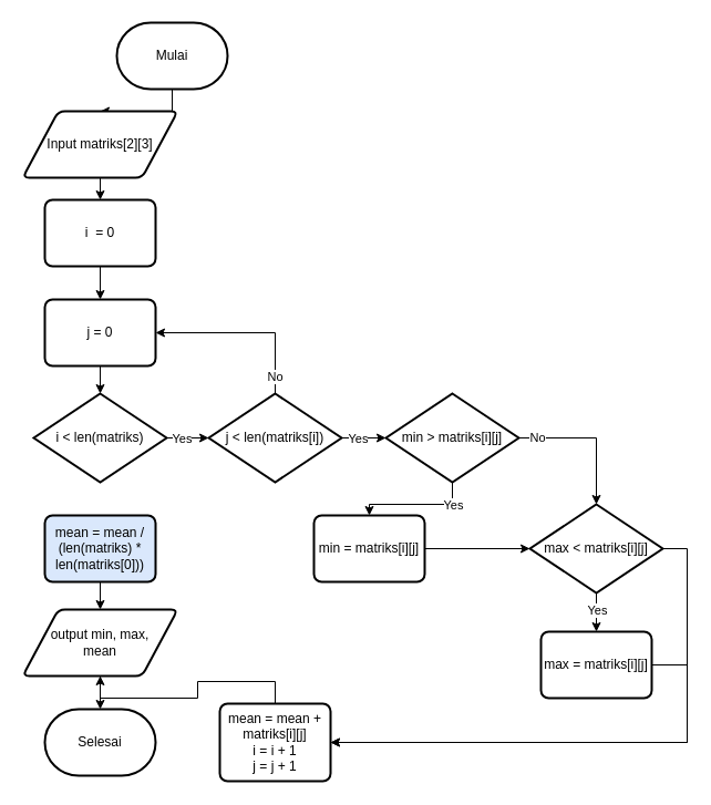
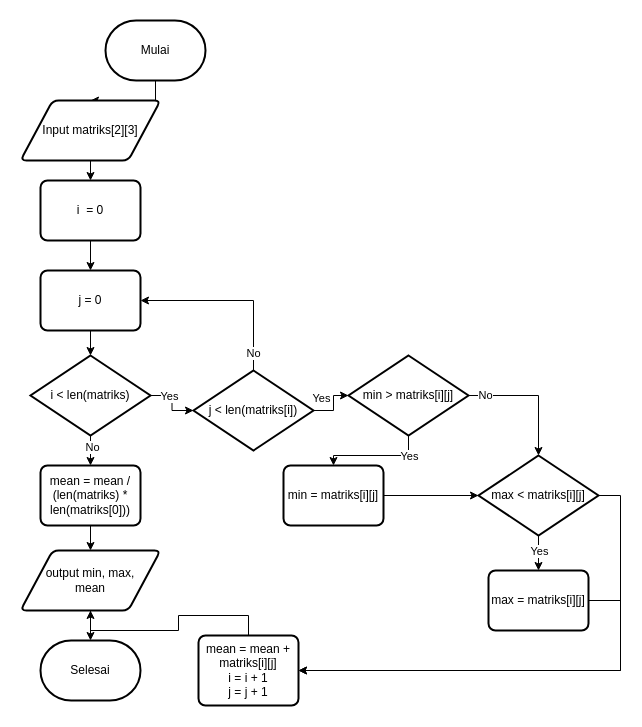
  <mxCell id="0" />
  <mxCell id="1" parent="0" />
  <mxCell id="2" style="edgeStyle=orthogonalEdgeStyle;rounded=0;orthogonalLoop=1;jettySize=auto;html=1;exitX=0.5;exitY=1;exitDx=0;exitDy=0;exitPerimeter=0;entryX=0.5;entryY=0;entryDx=0;entryDy=0;" parent="1" source="3" target="5" edge="1"><mxGeometry relative="1" as="geometry"><mxPoint x="90" y="130" as="targetPoint" /></mxGeometry></mxCell>
  <mxCell id="3" value="Mulai" style="strokeWidth=2;html=1;shape=mxgraph.flowchart.terminator;whiteSpace=wrap;" parent="1" vertex="1"><mxGeometry x="105" y="20" width="100" height="60" as="geometry" /></mxCell>
  <mxCell id="4" style="edgeStyle=orthogonalEdgeStyle;rounded=0;orthogonalLoop=1;jettySize=auto;html=1;exitX=0.5;exitY=1;exitDx=0;exitDy=0;entryX=0.5;entryY=0;entryDx=0;entryDy=0;" parent="1" source="5" target="7" edge="1"><mxGeometry relative="1" as="geometry"><mxPoint x="90" y="200" as="targetPoint" /></mxGeometry></mxCell>
  <mxCell id="5" value="Input matriks[2][3]" style="shape=parallelogram;html=1;strokeWidth=2;perimeter=parallelogramPerimeter;whiteSpace=wrap;rounded=1;arcSize=12;size=0.23;" parent="1" vertex="1"><mxGeometry x="20" y="100" width="140" height="60" as="geometry" /></mxCell>
  <mxCell id="6" style="edgeStyle=orthogonalEdgeStyle;rounded=0;orthogonalLoop=1;jettySize=auto;html=1;exitX=0.5;exitY=1;exitDx=0;exitDy=0;entryX=0.5;entryY=0;entryDx=0;entryDy=0;" parent="1" source="7" target="17" edge="1"><mxGeometry relative="1" as="geometry"><mxPoint x="90" y="380" as="targetPoint" /></mxGeometry></mxCell>
  <mxCell id="7" value="i&amp;nbsp; = 0" style="rounded=1;whiteSpace=wrap;html=1;absoluteArcSize=1;arcSize=14;strokeWidth=2;" parent="1" vertex="1"><mxGeometry x="40" y="180" width="100" height="60" as="geometry" /></mxCell>
+ <mxCell id="8" value="" style="edgeStyle=orthogonalEdgeStyle;rounded=0;orthogonalLoop=1;jettySize=auto;html=1;entryX=0.5;entryY=0;entryDx=0;entryDy=0;" parent="1" source="10" target="34" edge="1"><mxGeometry relative="1" as="geometry"><mxPoint x="90" y="465" as="targetPoint" /></mxGeometry></mxCell>
+ <mxCell id="9" value="No" style="edgeLabel;html=1;align=center;verticalAlign=middle;resizable=0;points=[];" parent="8" connectable="0" vertex="1"><mxGeometry x="-0.562" y="1" relative="1" as="geometry"><mxPoint as="offset" /></mxGeometry></mxCell>
  <mxCell id="10" value="i &amp;lt; len(matriks)" style="strokeWidth=2;html=1;shape=mxgraph.flowchart.decision;whiteSpace=wrap;" parent="1" vertex="1"><mxGeometry x="30" y="355" width="120" height="80" as="geometry" /></mxCell>
  <mxCell id="11" value="" style="edgeStyle=orthogonalEdgeStyle;rounded=0;orthogonalLoop=1;jettySize=auto;html=1;" parent="1" source="15" target="21" edge="1"><mxGeometry relative="1" as="geometry" /></mxCell>
  <mxCell id="12" value="Yes" style="edgeLabel;html=1;align=center;verticalAlign=middle;resizable=0;points=[];" parent="11" connectable="0" vertex="1"><mxGeometry x="0.33" relative="1" as="geometry"><mxPoint x="-13" as="offset" /></mxGeometry></mxCell>
  <mxCell id="13" style="edgeStyle=orthogonalEdgeStyle;rounded=0;orthogonalLoop=1;jettySize=auto;html=1;exitX=0.5;exitY=0;exitDx=0;exitDy=0;exitPerimeter=0;entryX=1;entryY=0.5;entryDx=0;entryDy=0;" parent="1" source="15" target="17" edge="1"><mxGeometry relative="1" as="geometry" /></mxCell>
  <mxCell id="14" value="No" style="edgeLabel;html=1;align=center;verticalAlign=middle;resizable=0;points=[];" parent="13" connectable="0" vertex="1"><mxGeometry x="-0.801" y="1" relative="1" as="geometry"><mxPoint as="offset" /></mxGeometry></mxCell>
- <mxCell id="15" value="j &amp;lt; len(matriks[i])" style="strokeWidth=2;html=1;shape=mxgraph.flowchart.decision;whiteSpace=wrap;" parent="1" vertex="1"><mxGeometry x="188" y="355" width="120" height="80" as="geometry" /></mxCell>
+ <mxCell id="15" value="j &amp;lt; len(matriks[i])" style="strokeWidth=2;html=1;shape=mxgraph.flowchart.decision;whiteSpace=wrap;" parent="1" vertex="1"><mxGeometry x="193" y="370" width="120" height="80" as="geometry" /></mxCell>
  <mxCell id="16" value="" style="edgeStyle=orthogonalEdgeStyle;rounded=0;orthogonalLoop=1;jettySize=auto;html=1;" parent="1" source="17" target="10" edge="1"><mxGeometry relative="1" as="geometry" /></mxCell>
  <mxCell id="17" value="j = 0" style="rounded=1;whiteSpace=wrap;html=1;absoluteArcSize=1;arcSize=14;strokeWidth=2;" parent="1" vertex="1"><mxGeometry x="40" y="270" width="100" height="60" as="geometry" /></mxCell>
  <mxCell id="18" value="" style="edgeStyle=orthogonalEdgeStyle;rounded=0;orthogonalLoop=1;jettySize=auto;html=1;" parent="1" source="21" target="23" edge="1"><mxGeometry relative="1" as="geometry" /></mxCell>
  <mxCell id="19" value="Yes" style="edgeLabel;html=1;align=center;verticalAlign=middle;resizable=0;points=[];" parent="18" connectable="0" vertex="1"><mxGeometry x="-0.642" y="-1" relative="1" as="geometry"><mxPoint x="1" y="1" as="offset" /></mxGeometry></mxCell>
  <mxCell id="20" value="No" style="edgeStyle=orthogonalEdgeStyle;rounded=0;orthogonalLoop=1;jettySize=auto;html=1;" parent="1" source="21" target="27" edge="1"><mxGeometry x="-0.741" relative="1" as="geometry"><Array as="points"><mxPoint x="477.67" y="395" /><mxPoint x="477.67" y="395" /></Array><mxPoint as="offset" /></mxGeometry></mxCell>
  <mxCell id="21" value="min &amp;gt; matriks[i][j]" style="strokeWidth=2;html=1;shape=mxgraph.flowchart.decision;whiteSpace=wrap;" parent="1" vertex="1"><mxGeometry x="348" y="355" width="120" height="80" as="geometry" /></mxCell>
  <mxCell id="22" value="" style="edgeStyle=orthogonalEdgeStyle;rounded=0;orthogonalLoop=1;jettySize=auto;html=1;" parent="1" source="23" target="27" edge="1"><mxGeometry relative="1" as="geometry" /></mxCell>
  <mxCell id="23" value="min = matriks[i][j]" style="rounded=1;whiteSpace=wrap;html=1;absoluteArcSize=1;arcSize=14;strokeWidth=2;" parent="1" vertex="1"><mxGeometry x="283" y="465" width="100" height="60" as="geometry" /></mxCell>
  <mxCell id="24" value="" style="edgeStyle=orthogonalEdgeStyle;rounded=0;orthogonalLoop=1;jettySize=auto;html=1;" parent="1" source="27" target="29" edge="1"><mxGeometry relative="1" as="geometry" /></mxCell>
  <mxCell id="25" value="Yes" style="edgeLabel;html=1;align=center;verticalAlign=middle;resizable=0;points=[];" parent="24" connectable="0" vertex="1"><mxGeometry x="-0.642" relative="1" as="geometry"><mxPoint y="7" as="offset" /></mxGeometry></mxCell>
  <mxCell id="26" style="edgeStyle=orthogonalEdgeStyle;rounded=0;orthogonalLoop=1;jettySize=auto;html=1;exitX=1;exitY=0.5;exitDx=0;exitDy=0;exitPerimeter=0;entryX=1;entryY=0.5;entryDx=0;entryDy=0;" parent="1" source="27" target="32" edge="1"><mxGeometry relative="1" as="geometry"><Array as="points"><mxPoint x="620" y="495" /><mxPoint x="620" y="670" /></Array></mxGeometry></mxCell>
  <mxCell id="27" value="max &amp;lt; matriks[i][j]" style="strokeWidth=2;html=1;shape=mxgraph.flowchart.decision;whiteSpace=wrap;" parent="1" vertex="1"><mxGeometry x="478" y="455" width="120" height="80" as="geometry" /></mxCell>
  <mxCell id="28" style="edgeStyle=orthogonalEdgeStyle;rounded=0;orthogonalLoop=1;jettySize=auto;html=1;exitX=1;exitY=0.5;exitDx=0;exitDy=0;entryX=1;entryY=0.5;entryDx=0;entryDy=0;" parent="1" source="29" target="32" edge="1"><mxGeometry relative="1" as="geometry"><Array as="points"><mxPoint x="620" y="600" /><mxPoint x="620" y="670" /></Array></mxGeometry></mxCell>
  <mxCell id="29" value="max = matriks[i][j]" style="rounded=1;whiteSpace=wrap;html=1;absoluteArcSize=1;arcSize=14;strokeWidth=2;" parent="1" vertex="1"><mxGeometry x="488" y="570" width="100" height="60" as="geometry" /></mxCell>
  <mxCell id="30" style="edgeStyle=orthogonalEdgeStyle;rounded=0;orthogonalLoop=1;jettySize=auto;html=1;exitX=1;exitY=0.5;exitDx=0;exitDy=0;exitPerimeter=0;entryX=0;entryY=0.5;entryDx=0;entryDy=0;entryPerimeter=0;" parent="1" source="10" target="15" edge="1"><mxGeometry relative="1" as="geometry" /></mxCell>
  <mxCell id="31" value="Yes" style="edgeLabel;html=1;align=center;verticalAlign=middle;resizable=0;points=[];" parent="30" connectable="0" vertex="1"><mxGeometry x="-0.19" y="-1" relative="1" as="geometry"><mxPoint x="-2" y="-1" as="offset" /></mxGeometry></mxCell>
  <mxCell id="32" value="mean = mean + matriks[i][j]&lt;div&gt;i = i + 1&lt;/div&gt;&lt;div&gt;j = j + 1&lt;/div&gt;" style="rounded=1;whiteSpace=wrap;html=1;absoluteArcSize=1;arcSize=14;strokeWidth=2;" parent="1" vertex="1"><mxGeometry x="198" y="635" width="100" height="70" as="geometry" /></mxCell>
  <mxCell id="33" value="" style="edgeStyle=orthogonalEdgeStyle;rounded=0;orthogonalLoop=1;jettySize=auto;html=1;" parent="1" source="34" target="36" edge="1"><mxGeometry relative="1" as="geometry" /></mxCell>
- <mxCell id="34" value="mean = mean / (len(matriks) * len(matriks[0]))" style="rounded=1;whiteSpace=wrap;html=1;absoluteArcSize=1;arcSize=14;strokeWidth=2;fillColor=#dae8fc;" parent="1" vertex="1"><mxGeometry x="40" y="465" width="100" height="60" as="geometry" /></mxCell>
+ <mxCell id="34" value="mean = mean / (len(matriks) * len(matriks[0]))" style="rounded=1;whiteSpace=wrap;html=1;absoluteArcSize=1;arcSize=14;strokeWidth=2;" parent="1" vertex="1"><mxGeometry x="40" y="465" width="100" height="60" as="geometry" /></mxCell>
  <mxCell id="35" value="" style="edgeStyle=orthogonalEdgeStyle;rounded=0;orthogonalLoop=1;jettySize=auto;html=1;" parent="1" source="36" target="37" edge="1"><mxGeometry relative="1" as="geometry" /></mxCell>
  <mxCell id="36" value="output min, max,&lt;div&gt;mean&lt;/div&gt;" style="shape=parallelogram;html=1;strokeWidth=2;perimeter=parallelogramPerimeter;whiteSpace=wrap;rounded=1;arcSize=12;size=0.23;" parent="1" vertex="1"><mxGeometry x="20" y="550" width="140" height="60" as="geometry" /></mxCell>
  <mxCell id="37" value="Selesai" style="strokeWidth=2;html=1;shape=mxgraph.flowchart.terminator;whiteSpace=wrap;" parent="1" vertex="1"><mxGeometry x="40" y="640" width="100" height="60" as="geometry" /></mxCell>
  <mxCell id="38" style="edgeStyle=orthogonalEdgeStyle;rounded=0;orthogonalLoop=1;jettySize=auto;html=1;exitX=0.5;exitY=0;exitDx=0;exitDy=0;" parent="1" source="32" target="36" edge="1"><mxGeometry relative="1" as="geometry" /></mxCell>
